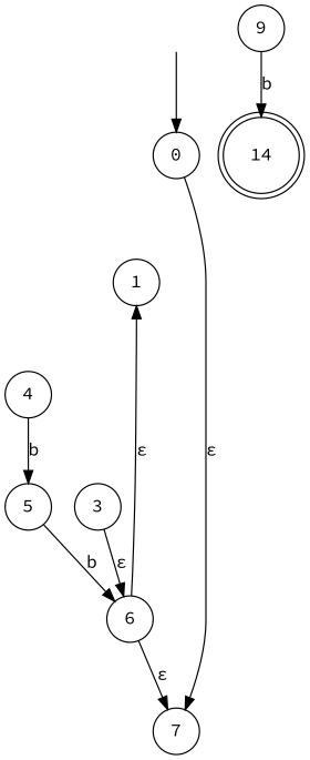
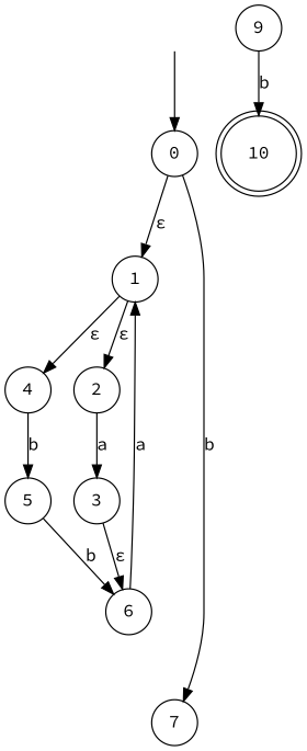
  digraph {
    fontname="Source Code Pro"
    node [fontname="Source Code Pro" shape=circle]
    edge [fontname="Source Code Pro"]
    "" [shape=none]
    0
    1
    7
    4
+   2
    5
    3
    6
-   10 [shape=doublecircle label=14]
+   10 [shape=doublecircle]
    9
    "" -> 0
-   0 -> 7 [label="ε"]
+   0 -> 1 [label="ε"]
+   0 -> 7 [label=b]
+   1 -> 4 [label="ε"]
+   1 -> 2 [label="ε"]
    4 -> 5 [label=b]
+   2 -> 3 [label=a]
    5 -> 6 [label=b]
    3 -> 6 [label="ε"]
-   6 -> 1 [label="ε"]
-   6 -> 7 [label="ε"]
+   6 -> 1 [label=a]
    9 -> 10 [label=b]
  }
